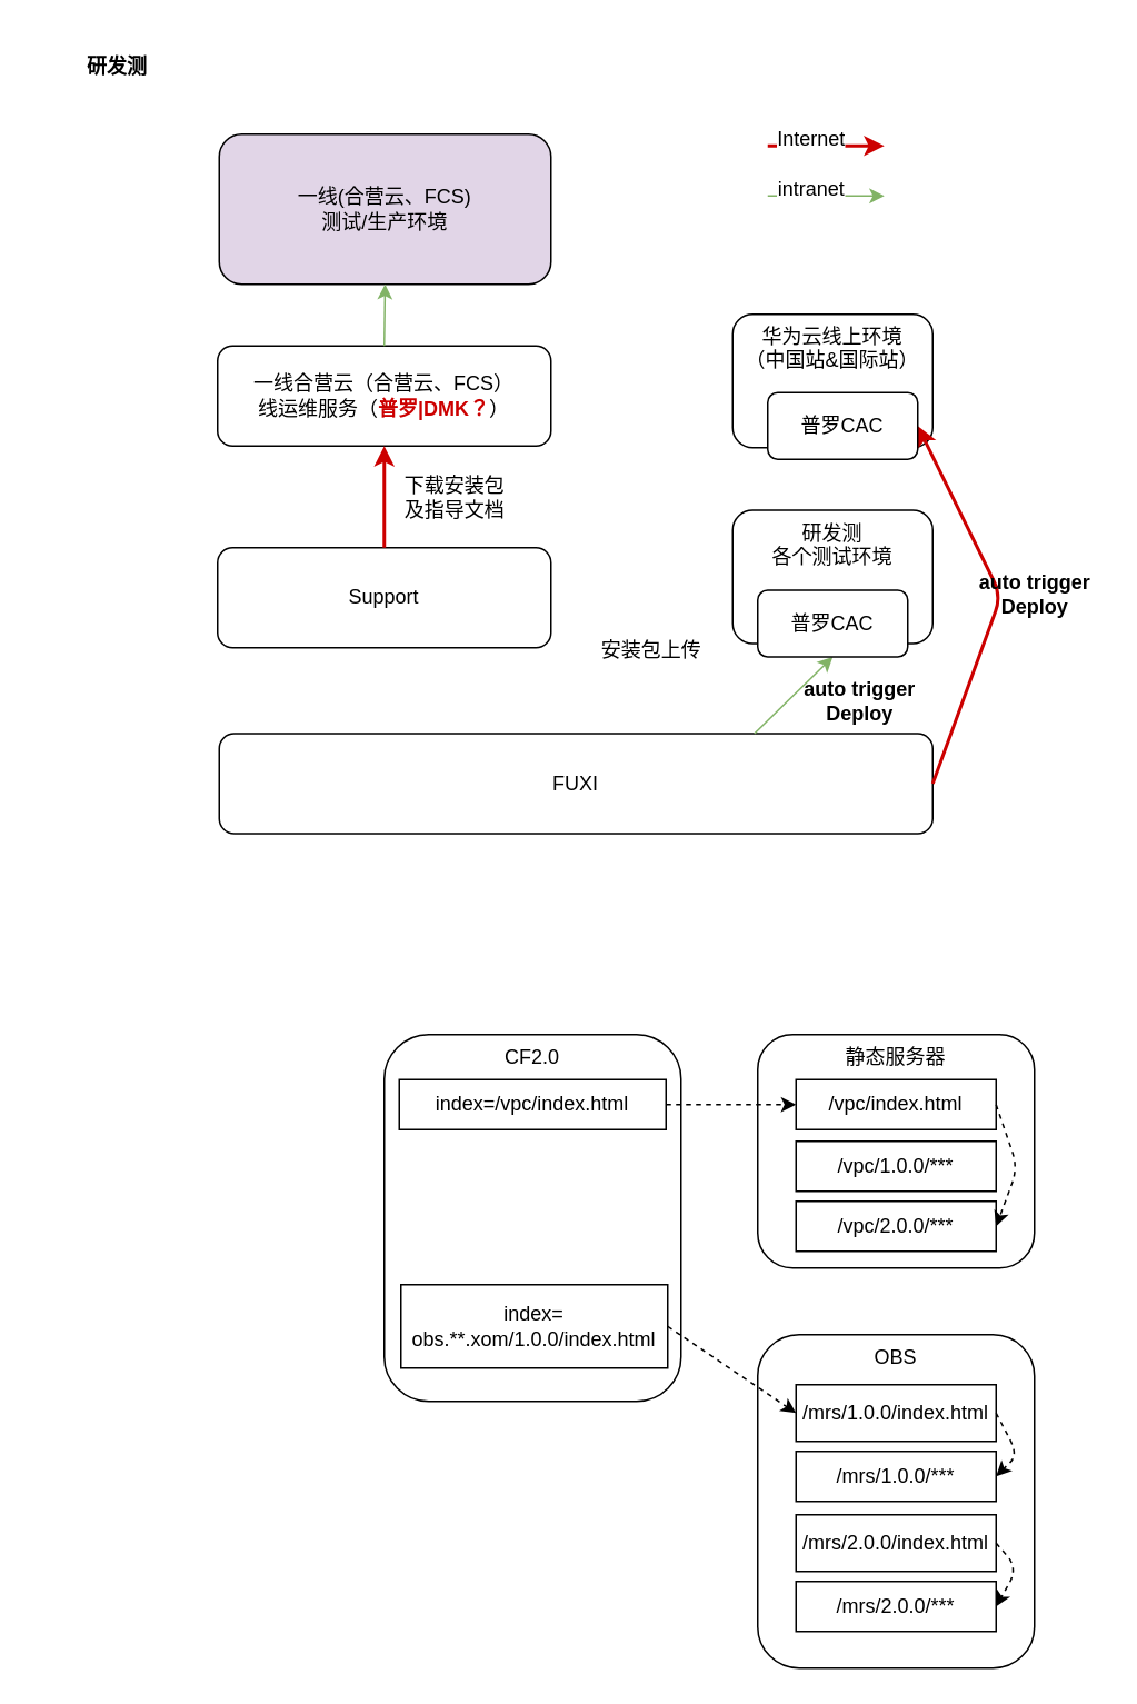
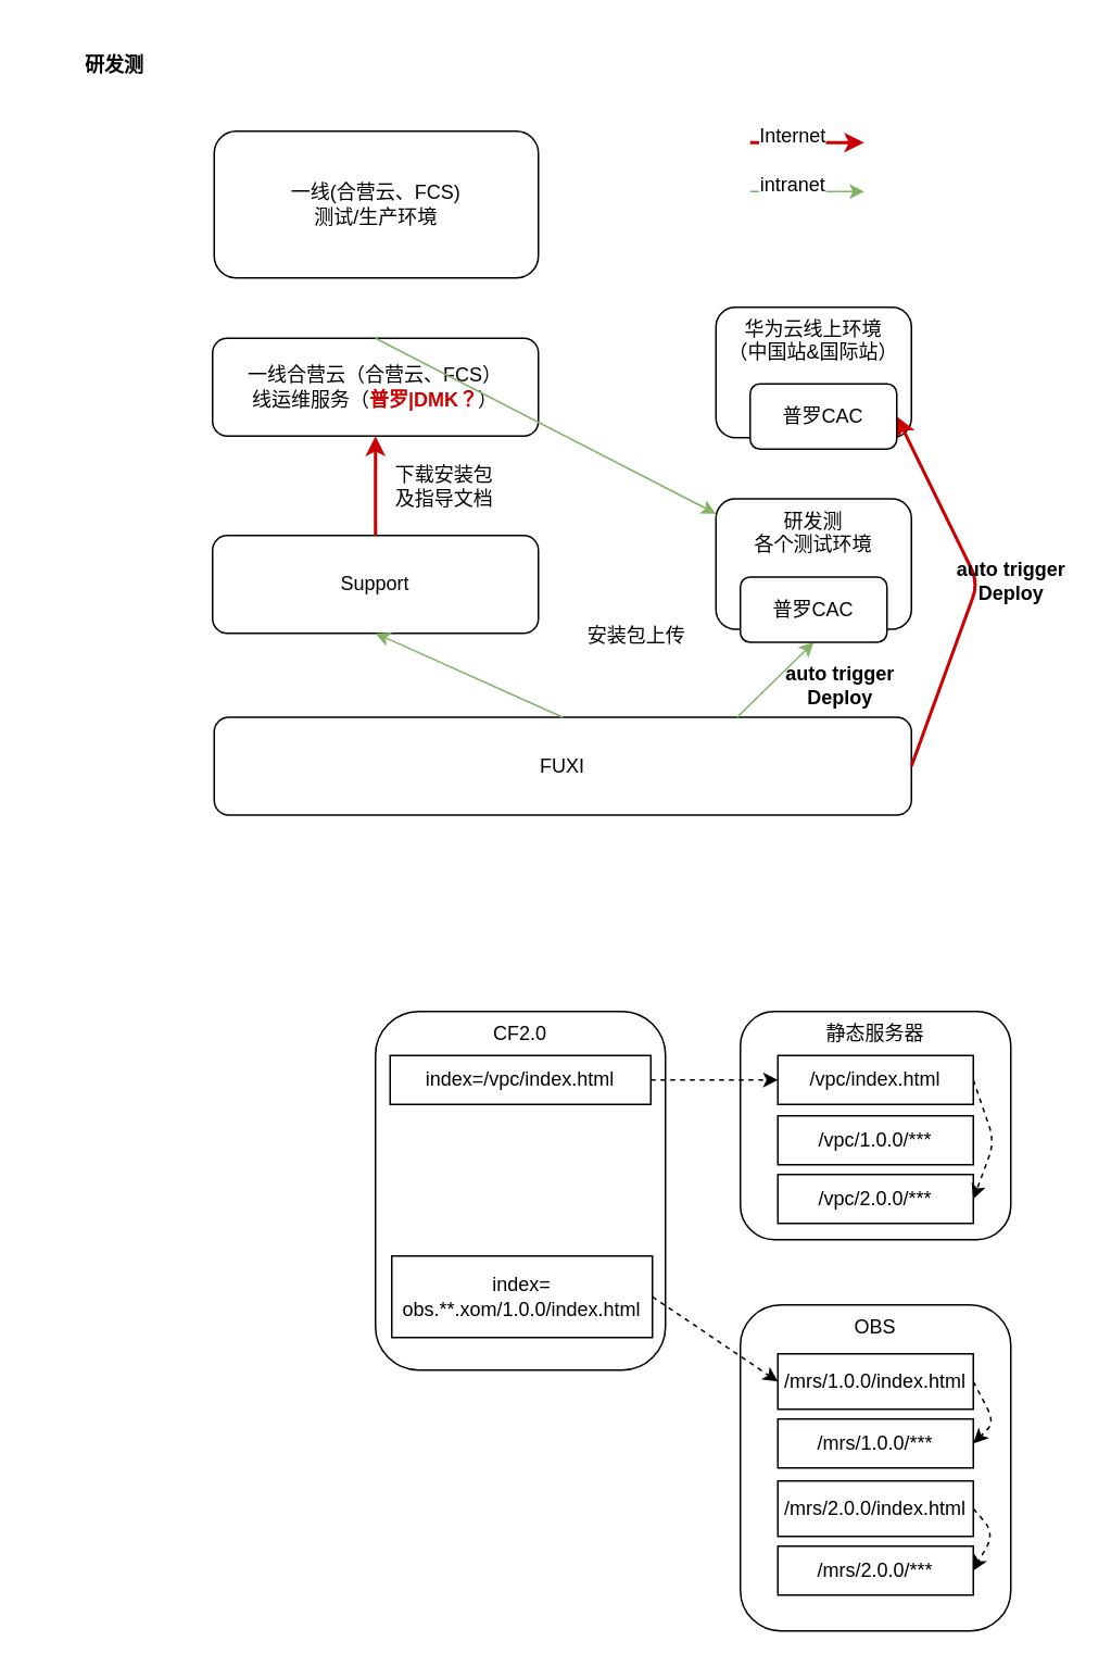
  <mxCell id="0" />
  <mxCell id="1" parent="0" />
  <mxCell id="2" value="一线合营云（合营云、FCS）&lt;br&gt;线运维服务（&lt;b&gt;&lt;font color=&quot;#cc0000&quot;&gt;普罗|DMK？&lt;/font&gt;&lt;/b&gt;）" style="rounded=1;whiteSpace=wrap;html=1;" vertex="1" parent="1"><mxGeometry x="130" y="207" width="200" height="60" as="geometry" /></mxCell>
  <mxCell id="3" value="Support" style="rounded=1;whiteSpace=wrap;html=1;" vertex="1" parent="1"><mxGeometry x="130" y="328" width="200" height="60" as="geometry" /></mxCell>
  <mxCell id="4" value="FUXI" style="rounded=1;whiteSpace=wrap;html=1;" vertex="1" parent="1"><mxGeometry x="131" y="439.5" width="428" height="60" as="geometry" /></mxCell>
  <mxCell id="5" value="" style="endArrow=classic;html=1;entryX=0.5;entryY=1;entryDx=0;entryDy=0;strokeColor=#CC0000;strokeWidth=2;" edge="1" parent="1" source="3" target="2"><mxGeometry width="50" height="50" relative="1" as="geometry"><mxPoint x="295" y="368" as="sourcePoint" /><mxPoint x="345" y="318" as="targetPoint" /></mxGeometry></mxCell>
  <mxCell id="6" value="下载安装包&lt;br&gt;及指导文档" style="text;html=1;align=center;verticalAlign=middle;resizable=0;points=[];;autosize=1;" vertex="1" parent="1"><mxGeometry x="232" y="282.5" width="80" height="30" as="geometry" /></mxCell>
+ <mxCell id="7" value="" style="endArrow=classic;html=1;strokeColor=#82b366;strokeWidth=1;entryX=0.5;entryY=1;entryDx=0;entryDy=0;exitX=0.5;exitY=0;exitDx=0;exitDy=0;fillColor=#d5e8d4;" edge="1" parent="1" source="4" target="3"><mxGeometry width="50" height="50" relative="1" as="geometry"><mxPoint x="305" y="458" as="sourcePoint" /><mxPoint x="355" y="408" as="targetPoint" /></mxGeometry></mxCell>
  <mxCell id="8" value="安装包上传" style="text;html=1;align=center;verticalAlign=middle;resizable=0;points=[];;autosize=1;" vertex="1" parent="1"><mxGeometry x="350" y="379.5" width="80" height="20" as="geometry" /></mxCell>
  <mxCell id="9" value="华为云线上环境&lt;br&gt;（中国站&amp;amp;国际站）" style="rounded=1;whiteSpace=wrap;html=1;verticalAlign=top;" vertex="1" parent="1"><mxGeometry x="439" y="188" width="120" height="80" as="geometry" /></mxCell>
- <mxCell id="10" value="一线(合营云、FCS)&lt;br&gt;测试/生产环境" style="rounded=1;whiteSpace=wrap;html=1;fillColor=#e1d5e7;" vertex="1" parent="1"><mxGeometry x="131" y="80" width="199" height="90" as="geometry" /></mxCell>
- <mxCell id="11" value="" style="endArrow=classic;html=1;strokeColor=#82b366;strokeWidth=1;exitX=0.5;exitY=0;exitDx=0;exitDy=0;entryX=0.5;entryY=1;entryDx=0;entryDy=0;fillColor=#d5e8d4;" edge="1" parent="1" source="2" target="10"><mxGeometry width="50" height="50" relative="1" as="geometry"><mxPoint x="80" y="227" as="sourcePoint" /><mxPoint x="130" y="177" as="targetPoint" /></mxGeometry></mxCell>
+ <mxCell id="10" value="一线(合营云、FCS)&lt;br&gt;测试/生产环境" style="rounded=1;whiteSpace=wrap;html=1;" vertex="1" parent="1"><mxGeometry x="131" y="80" width="199" height="90" as="geometry" /></mxCell>
+ <mxCell id="11" value="" style="endArrow=classic;html=1;strokeColor=#82b366;strokeWidth=1;exitX=0.5;exitY=0;exitDx=0;exitDy=0;fillColor=#d5e8d4;" edge="1" parent="1" source="2" target="12"><mxGeometry width="50" height="50" relative="1" as="geometry"><mxPoint x="80" y="227" as="sourcePoint" /><mxPoint x="130" y="177" as="targetPoint" /></mxGeometry></mxCell>
  <mxCell id="12" value="研发测&lt;br&gt;各个测试环境" style="rounded=1;whiteSpace=wrap;html=1;verticalAlign=top;" vertex="1" parent="1"><mxGeometry x="439" y="305.5" width="120" height="80" as="geometry" /></mxCell>
  <mxCell id="13" value="" style="endArrow=classic;html=1;strokeColor=#82b366;strokeWidth=1;entryX=0.5;entryY=1;entryDx=0;entryDy=0;exitX=0.75;exitY=0;exitDx=0;exitDy=0;fillColor=#d5e8d4;" edge="1" parent="1" source="4" target="15"><mxGeometry width="50" height="50" relative="1" as="geometry"><mxPoint x="590" y="450.5" as="sourcePoint" /><mxPoint x="499" y="410" as="targetPoint" /></mxGeometry></mxCell>
  <mxCell id="14" value="" style="endArrow=classic;html=1;strokeColor=#CC0000;strokeWidth=2;entryX=1;entryY=0.5;entryDx=0;entryDy=0;exitX=1;exitY=0.5;exitDx=0;exitDy=0;" edge="1" parent="1" source="4" target="18"><mxGeometry width="50" height="50" relative="1" as="geometry"><mxPoint x="620" y="327" as="sourcePoint" /><mxPoint x="670" y="277" as="targetPoint" /><Array as="points"><mxPoint x="600" y="357" /></Array></mxGeometry></mxCell>
  <mxCell id="15" value="普罗CAC" style="rounded=1;whiteSpace=wrap;html=1;" vertex="1" parent="1"><mxGeometry x="454" y="353.5" width="90" height="40" as="geometry" /></mxCell>
  <mxCell id="16" value="auto trigger&lt;br&gt;Deploy" style="text;html=1;align=center;verticalAlign=middle;resizable=0;points=[];;autosize=1;fontStyle=1" vertex="1" parent="1"><mxGeometry x="475" y="405" width="80" height="30" as="geometry" /></mxCell>
  <mxCell id="17" value="auto trigger&lt;br&gt;Deploy" style="text;html=1;align=center;verticalAlign=middle;resizable=0;points=[];;autosize=1;fontStyle=1" vertex="1" parent="1"><mxGeometry x="580" y="341" width="80" height="30" as="geometry" /></mxCell>
  <mxCell id="18" value="普罗CAC" style="rounded=1;whiteSpace=wrap;html=1;" vertex="1" parent="1"><mxGeometry x="460" y="235" width="90" height="40" as="geometry" /></mxCell>
  <mxCell id="19" value="" style="endArrow=classic;html=1;strokeColor=#CC0000;strokeWidth=2;" edge="1" parent="1"><mxGeometry width="50" height="50" relative="1" as="geometry"><mxPoint x="460" y="87" as="sourcePoint" /><mxPoint x="530" y="87" as="targetPoint" /></mxGeometry></mxCell>
  <mxCell id="20" value="Internet" style="text;html=1;align=center;verticalAlign=middle;resizable=0;points=[];;labelBackgroundColor=#ffffff;" vertex="1" connectable="0" parent="19"><mxGeometry x="-0.467" y="-1" relative="1" as="geometry"><mxPoint x="6" y="-5.5" as="offset" /></mxGeometry></mxCell>
  <mxCell id="21" value="" style="endArrow=classic;html=1;strokeColor=#82b366;strokeWidth=1;fillColor=#d5e8d4;" edge="1" parent="1"><mxGeometry width="50" height="50" relative="1" as="geometry"><mxPoint x="460" y="117" as="sourcePoint" /><mxPoint x="530" y="117" as="targetPoint" /></mxGeometry></mxCell>
  <mxCell id="22" value="intranet" style="text;html=1;align=center;verticalAlign=middle;resizable=0;points=[];;labelBackgroundColor=#ffffff;" vertex="1" connectable="0" parent="21"><mxGeometry x="-0.467" y="-1" relative="1" as="geometry"><mxPoint x="6" y="-5.5" as="offset" /></mxGeometry></mxCell>
  <mxCell id="23" value="研发测" style="text;html=1;strokeColor=none;fillColor=none;align=center;verticalAlign=middle;whiteSpace=wrap;rounded=0;fontStyle=1" vertex="1" parent="1"><mxGeometry x="20" y="20" width="100" height="40" as="geometry" /></mxCell>
  <mxCell id="24" value="静态服务器" style="rounded=1;whiteSpace=wrap;html=1;verticalAlign=top;" vertex="1" parent="1"><mxGeometry x="454" y="620" width="166" height="140" as="geometry" /></mxCell>
  <mxCell id="25" value="CF2.0" style="rounded=1;whiteSpace=wrap;html=1;verticalAlign=top;" vertex="1" parent="1"><mxGeometry x="230" y="620" width="178" height="220" as="geometry" /></mxCell>
  <mxCell id="26" value="index=/vpc/index.html" style="rounded=0;whiteSpace=wrap;html=1;" vertex="1" parent="1"><mxGeometry x="239" y="647" width="160" height="30" as="geometry" /></mxCell>
  <mxCell id="27" value="/vpc/index.html" style="rounded=0;whiteSpace=wrap;html=1;" vertex="1" parent="1"><mxGeometry x="477" y="647" width="120" height="30" as="geometry" /></mxCell>
  <mxCell id="28" value="/vpc/1.0.0/***" style="rounded=0;whiteSpace=wrap;html=1;" vertex="1" parent="1"><mxGeometry x="477" y="684" width="120" height="30" as="geometry" /></mxCell>
  <mxCell id="29" value="/vpc/2.0.0/***" style="rounded=0;whiteSpace=wrap;html=1;" vertex="1" parent="1"><mxGeometry x="477" y="720" width="120" height="30" as="geometry" /></mxCell>
  <mxCell id="30" value="" style="endArrow=classic;html=1;entryX=1;entryY=0.5;entryDx=0;entryDy=0;dashed=1;exitX=1;exitY=0.5;exitDx=0;exitDy=0;" edge="1" parent="1" source="27" target="29"><mxGeometry width="50" height="50" relative="1" as="geometry"><mxPoint x="680" y="680" as="sourcePoint" /><mxPoint x="720" y="680" as="targetPoint" /><Array as="points"><mxPoint x="610" y="700" /></Array></mxGeometry></mxCell>
  <mxCell id="31" value="" style="endArrow=classic;html=1;dashed=1;exitX=1;exitY=0.5;exitDx=0;exitDy=0;entryX=0;entryY=0.5;entryDx=0;entryDy=0;" edge="1" parent="1" source="26" target="27"><mxGeometry width="50" height="50" relative="1" as="geometry"><mxPoint x="430" y="610" as="sourcePoint" /><mxPoint x="480" y="560" as="targetPoint" /></mxGeometry></mxCell>
  <mxCell id="32" value="index=&lt;br&gt;obs.**.xom/1.0.0/index.html" style="rounded=0;whiteSpace=wrap;html=1;" vertex="1" parent="1"><mxGeometry x="240" y="770" width="160" height="50" as="geometry" /></mxCell>
  <mxCell id="33" value="OBS" style="rounded=1;whiteSpace=wrap;html=1;verticalAlign=top;" vertex="1" parent="1"><mxGeometry x="454" y="800" width="166" height="200" as="geometry" /></mxCell>
  <mxCell id="34" value="/mrs/1.0.0/index.html" style="rounded=0;whiteSpace=wrap;html=1;" vertex="1" parent="1"><mxGeometry x="477" y="830" width="120" height="34" as="geometry" /></mxCell>
  <mxCell id="35" value="/mrs/1.0.0/***" style="rounded=0;whiteSpace=wrap;html=1;" vertex="1" parent="1"><mxGeometry x="477" y="870" width="120" height="30" as="geometry" /></mxCell>
  <mxCell id="36" value="/mrs/2.0.0/index.html" style="rounded=0;whiteSpace=wrap;html=1;" vertex="1" parent="1"><mxGeometry x="477" y="908" width="120" height="34" as="geometry" /></mxCell>
  <mxCell id="37" value="/mrs/2.0.0/***" style="rounded=0;whiteSpace=wrap;html=1;" vertex="1" parent="1"><mxGeometry x="477" y="948" width="120" height="30" as="geometry" /></mxCell>
  <mxCell id="38" value="" style="endArrow=classic;html=1;entryX=1;entryY=0.5;entryDx=0;entryDy=0;dashed=1;exitX=1;exitY=0.5;exitDx=0;exitDy=0;" edge="1" parent="1" source="34" target="35"><mxGeometry width="50" height="50" relative="1" as="geometry"><mxPoint x="640" y="833.5" as="sourcePoint" /><mxPoint x="640" y="906.5" as="targetPoint" /><Array as="points"><mxPoint x="610" y="872" /></Array></mxGeometry></mxCell>
  <mxCell id="39" value="" style="endArrow=classic;html=1;entryX=1;entryY=0.5;entryDx=0;entryDy=0;dashed=1;exitX=1;exitY=0.5;exitDx=0;exitDy=0;" edge="1" parent="1" source="36" target="37"><mxGeometry width="50" height="50" relative="1" as="geometry"><mxPoint x="607" y="857" as="sourcePoint" /><mxPoint x="607" y="895" as="targetPoint" /><Array as="points"><mxPoint x="610" y="940" /></Array></mxGeometry></mxCell>
  <mxCell id="40" value="" style="endArrow=classic;html=1;dashed=1;exitX=1;exitY=0.5;exitDx=0;exitDy=0;entryX=0;entryY=0.5;entryDx=0;entryDy=0;" edge="1" parent="1" source="32" target="34"><mxGeometry width="50" height="50" relative="1" as="geometry"><mxPoint x="390" y="910" as="sourcePoint" /><mxPoint x="440" y="860" as="targetPoint" /></mxGeometry></mxCell>
